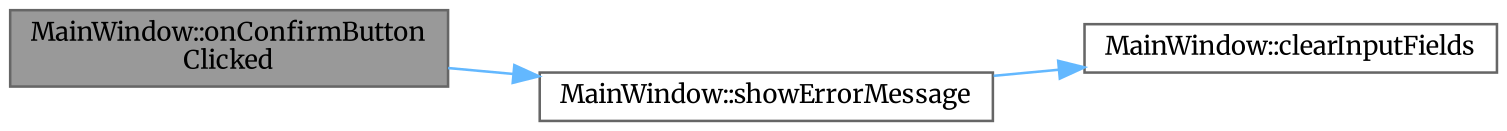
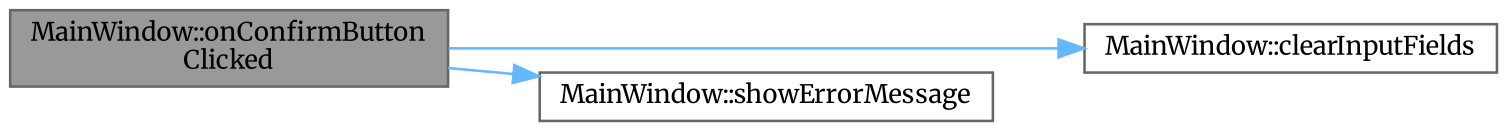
  digraph {
    fontname=Merriweather
    rankdir=LR
    node [color=grey40 fillcolor=white fontname=Merriweather fontsize=10 shape=box style=filled]
    edge [color=steelblue1 fontname=Merriweather fontsize=10 labelfontname=Helvetica labelfontsize=10 style=solid]
    n1 [color=gray40 fillcolor=grey60 fontcolor=black height=0.2 label="MainWindow::onConfirmButton\lClicked" width=0.4]
    n2 [height=0.2 label="MainWindow::clearInputFields" width=0.4]
    n3 [height=0.2 label="MainWindow::showErrorMessage" width=0.4]
-   n3 -> n2
+   n1 -> n2
    n1 -> n3
  }
